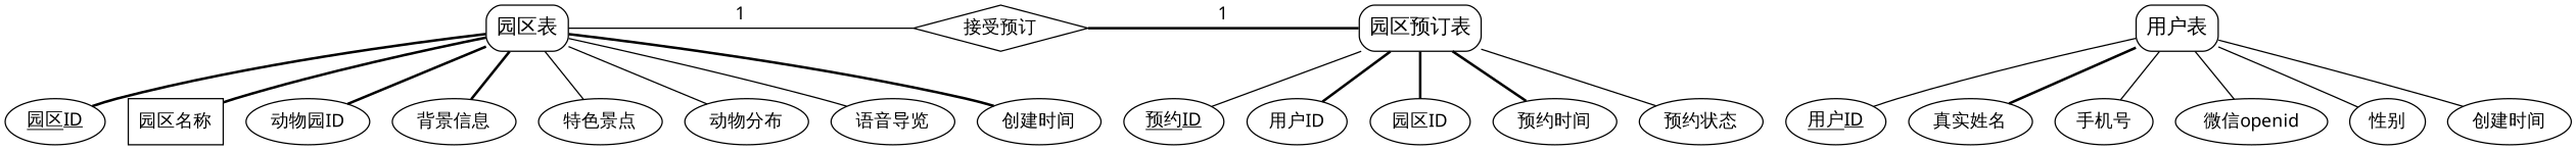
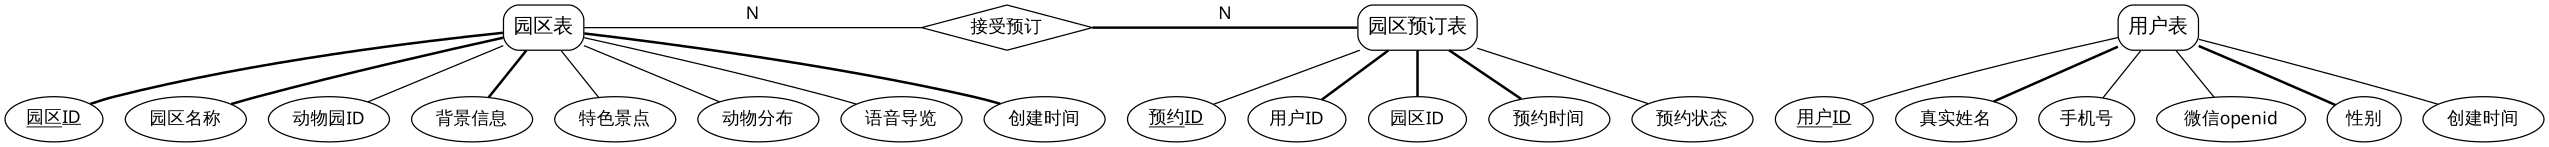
  digraph {
    splines=spline
    node [fillcolor=white fontname="Microsoft YaHei" fontsize=14 shape=ellipse style=filled]
    edge [color=black dir=none fontname="Microsoft YaHei" fontsize=14 style=bold]
    n1 [fontsize=16 label="园区表" shape=box style="rounded,filled"]
    n2 [label=<<u>园区ID</u>>]
-   n3 [label="园区名称" shape=box]
+   n3 [label="园区名称"]
    n4 [label="动物园ID"]
    n5 [label="背景信息"]
    n6 [label="特色景点"]
    n7 [label="动物分布"]
    n8 [label="语音导览"]
    n9 [label="创建时间"]
    n10 [label="接受预订" shape=diamond]
    n11 [fontsize=16 label="园区预订表" shape=box style="rounded,filled"]
    n12 [label=<<u>预约ID</u>>]
    n13 [label="用户ID"]
    n14 [label="园区ID"]
    n15 [label="预约时间"]
    n16 [label="预约状态"]
    n17 [fontsize=16 label="用户表" shape=box style="rounded,filled"]
    n18 [label=<<u>用户ID</u>>]
    n19 [label="真实姓名"]
    n20 [label="手机号"]
    n21 [label="微信openid"]
    n22 [label="性别"]
    n23 [label="创建时间"]
    n1 -> n2
    n1 -> n3
-   n1 -> n4
+   n1 -> n4 [style=solid]
    n1 -> n5
    n1 -> n6 [style=solid]
    n1 -> n7 [style=solid]
    n1 -> n8 [style=solid]
    n1 -> n9
-   n1 -> n10 [constraint=false label=1 style=solid]
-   n10 -> n11 [constraint=false label=1]
+   n1 -> n10 [constraint=false label=N style=solid]
+   n10 -> n11 [constraint=false label=N]
    n11 -> n12 [style=solid]
    n11 -> n13
    n11 -> n14
    n11 -> n15
    n11 -> n16 [style=solid]
    n17 -> n18 [style=solid]
    n17 -> n19
    n17 -> n20 [style=solid]
    n17 -> n21 [style=solid]
-   n17 -> n22 [style=solid]
+   n17 -> n22
    n17 -> n23 [style=solid]
  }
